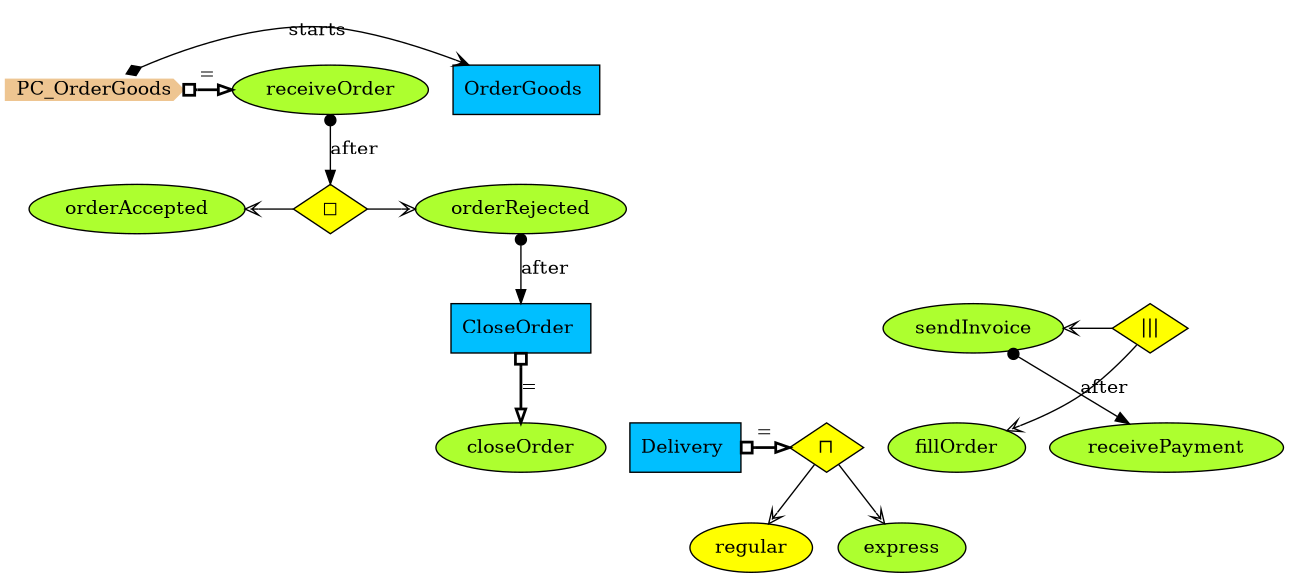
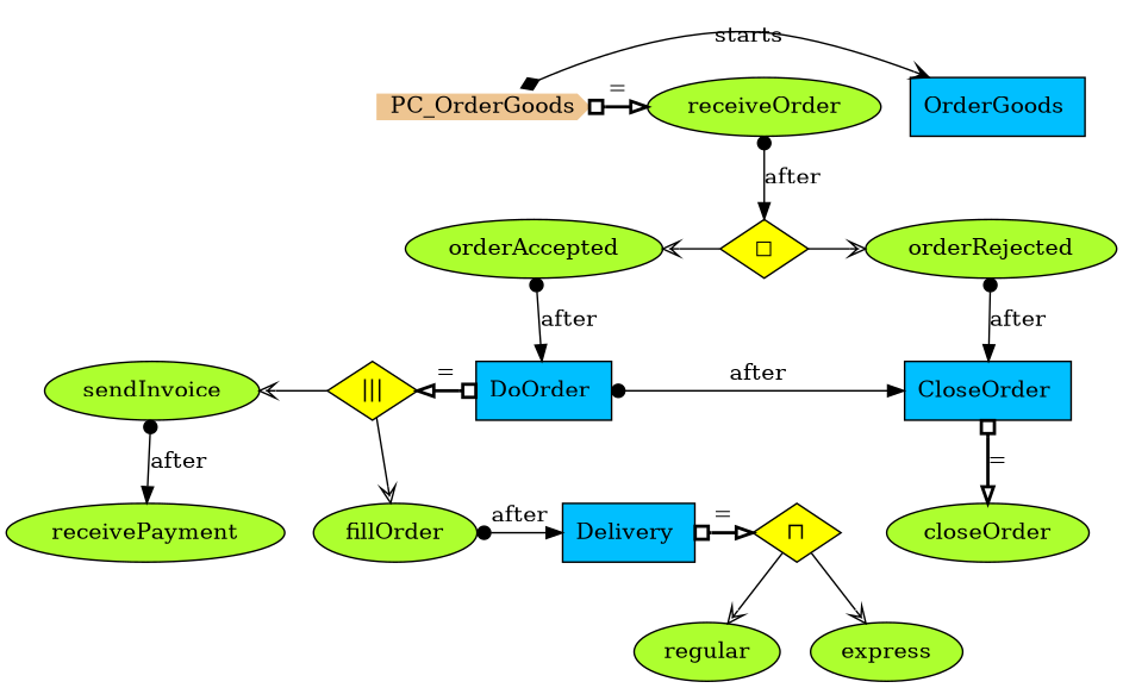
  digraph {
    node [shape=ellipse style=filled fillcolor=greenyellow]
    edge [arrowtail=dot dir=both]
    n1 [color=burlywood2 height=.2 label=PC_OrderGoods shape=cds width=.2 fillcolor=""]
    n2 [fillcolor=deepskyblue label="OrderGoods " shape=box]
    n3 [label=receiveOrder]
    n4 [label=orderRejected]
    n5 [label=orderAccepted]
    n6 [fillcolor=yellow label="◻︎" shape=diamond]
    n7 [fillcolor=deepskyblue label="Delivery " shape=box]
    n8 [label=fillOrder]
    n9 [fillcolor=deepskyblue label="CloseOrder " shape=box]
    n10 [label=sendInvoice]
+   n11 [fillcolor=deepskyblue label="DoOrder " shape=box]
    n12 [fillcolor=yellow label="|||" shape=diamond]
    n13 [fillcolor=yellow label="⊓" shape=diamond]
    n14 [label=closeOrder]
    n15 [label=receivePayment]
-   n16 [fillcolor=yellow label=regular]
+   n16 [label=regular]
    n17 [label=express]
    subgraph sub_1 {
      rank=min
      n1
      n2
      n3
    }
    subgraph sub_2 {
      rank=same
      n4
      n5
      n6
    }
    subgraph sub_3 {
      rank=same
      n7
      n8
    }
    subgraph sub_4 {
      rank=same
      n9
      n10
+     n11
      n12
    }
    subgraph sub_5 {
      rank=same
      n7
      n13
    }
    n1 -> n2 [arrowhead=open arrowtail=diamond label=starts]
    n1 -> n3 [arrowhead=onormal arrowtail=obox label="=" penwidth=2]
    n3 -> n6 [label=after]
    n4 -> n9 [label=after]
    n5 -> n6 [arrowtail=vee dir=back fillcolor=white]
+   n5 -> n11 [label=after]
    n6 -> n4 [arrowhead=vee fillcolor=white arrowtail="" dir=""]
    n7 -> n13 [arrowhead=onormal arrowtail=obox label="=" penwidth=2]
+   n8 -> n7 [label=after]
    n9 -> n14 [arrowhead=onormal arrowtail=obox label="=" penwidth=2]
    n10 -> n12 [arrowtail=vee dir=back fillcolor=white]
    n10 -> n15 [label=after]
+   n11 -> n9 [label=after]
    n12 -> n8 [arrowhead=vee fillcolor=white arrowtail="" dir=""]
+   n12 -> n11 [arrowhead=obox arrowtail=onormal label="=" penwidth=2]
    n13 -> n16 [arrowhead=vee fillcolor=white arrowtail="" dir=""]
    n13 -> n17 [arrowhead=vee fillcolor=white arrowtail="" dir=""]
  }
